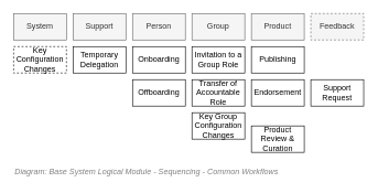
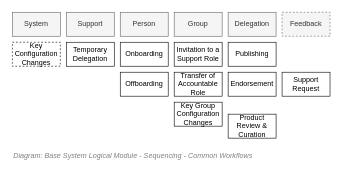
  <mxCell id="0" />
  <mxCell id="1" value="Title/Diagram" parent="0" />
  <mxCell id="2" value="&lt;font style=&quot;font-size: 12px&quot;&gt;&lt;span&gt;Diagram: Base System Logical Module - Sequencing - Common Workflows&lt;/span&gt;&lt;/font&gt;" style="text;strokeColor=none;fillColor=none;html=1;fontSize=10;fontStyle=2;verticalAlign=middle;align=left;shadow=0;glass=0;comic=0;opacity=30;fontColor=#808080;" vertex="1" parent="1"><mxGeometry x="20" y="250" width="520" height="20" as="geometry" /></mxCell>
  <mxCell id="3" value="Diagram" parent="0" />
  <mxCell id="4" value="Onboarding" style="rounded=0;whiteSpace=wrap;html=1;" vertex="1" parent="3"><mxGeometry x="200" y="70" width="80" height="40" as="geometry" /></mxCell>
  <mxCell id="5" value="Offboarding" style="rounded=0;whiteSpace=wrap;html=1;" vertex="1" parent="3"><mxGeometry x="200" y="120" width="80" height="40" as="geometry" /></mxCell>
  <mxCell id="6" value="Publishing" style="rounded=0;whiteSpace=wrap;html=1;" vertex="1" parent="3"><mxGeometry x="380" y="70" width="80" height="40" as="geometry" /></mxCell>
  <mxCell id="7" value="Product Review &amp;amp; Curation" style="rounded=0;whiteSpace=wrap;html=1;" vertex="1" parent="3"><mxGeometry x="380" y="190" width="80" height="40" as="geometry" /></mxCell>
  <mxCell id="8" value="Person" style="rounded=0;whiteSpace=wrap;html=1;fillColor=#f5f5f5;strokeColor=#666666;fontColor=#333333;" vertex="1" parent="3"><mxGeometry x="200" y="20" width="80" height="40" as="geometry" /></mxCell>
- <mxCell id="9" value="Product" style="rounded=0;whiteSpace=wrap;html=1;fillColor=#f5f5f5;strokeColor=#666666;fontColor=#333333;" vertex="1" parent="3"><mxGeometry x="380" y="20" width="80" height="40" as="geometry" /></mxCell>
+ <mxCell id="9" value="Delegation" style="rounded=0;whiteSpace=wrap;html=1;fillColor=#f5f5f5;strokeColor=#666666;fontColor=#333333;" vertex="1" parent="3"><mxGeometry x="380" y="20" width="80" height="40" as="geometry" /></mxCell>
  <mxCell id="10" value="Group" style="rounded=0;whiteSpace=wrap;html=1;fillColor=#f5f5f5;strokeColor=#666666;fontColor=#333333;" vertex="1" parent="3"><mxGeometry x="290" y="20" width="80" height="40" as="geometry" /></mxCell>
- <mxCell id="11" value="Invitation to a Group Role" style="rounded=0;whiteSpace=wrap;html=1;" vertex="1" parent="3"><mxGeometry x="290" y="70" width="80" height="40" as="geometry" /></mxCell>
+ <mxCell id="11" value="Invitation to a Support Role" style="rounded=0;whiteSpace=wrap;html=1;" vertex="1" parent="3"><mxGeometry x="290" y="70" width="80" height="40" as="geometry" /></mxCell>
  <mxCell id="12" value="Transfer of Accountable Role" style="rounded=0;whiteSpace=wrap;html=1;" vertex="1" parent="3"><mxGeometry x="290" y="120" width="80" height="40" as="geometry" /></mxCell>
  <mxCell id="13" value="Support" style="rounded=0;whiteSpace=wrap;html=1;fillColor=#f5f5f5;strokeColor=#666666;fontColor=#333333;" vertex="1" parent="3"><mxGeometry x="110" y="20" width="80" height="40" as="geometry" /></mxCell>
  <mxCell id="14" value="Temporary Delegation" style="rounded=0;whiteSpace=wrap;html=1;" vertex="1" parent="3"><mxGeometry x="110" y="70" width="80" height="40" as="geometry" /></mxCell>
  <mxCell id="15" value="System" style="rounded=0;whiteSpace=wrap;html=1;fillColor=#f5f5f5;strokeColor=#666666;fontColor=#333333;" vertex="1" parent="3"><mxGeometry x="20" y="20" width="80" height="40" as="geometry" /></mxCell>
  <mxCell id="16" value="Key Configuration&lt;br&gt;Changes" style="rounded=0;whiteSpace=wrap;html=1;dashed=1;" vertex="1" parent="3"><mxGeometry x="20" y="70" width="80" height="40" as="geometry" /></mxCell>
  <mxCell id="17" value="Key Group Configuration&lt;br&gt;Changes" style="rounded=0;whiteSpace=wrap;html=1;" vertex="1" parent="3"><mxGeometry x="290" y="170" width="80" height="40" as="geometry" /></mxCell>
  <mxCell id="18" value="Endorsement" style="rounded=0;whiteSpace=wrap;html=1;" vertex="1" parent="3"><mxGeometry x="380" y="120" width="80" height="40" as="geometry" /></mxCell>
  <mxCell id="19" value="Feedback" style="rounded=0;whiteSpace=wrap;html=1;fillColor=#f5f5f5;strokeColor=#666666;fontColor=#333333;dashed=1;" vertex="1" parent="3"><mxGeometry x="470" y="20" width="80" height="40" as="geometry" /></mxCell>
  <mxCell id="20" value="Support&lt;br&gt;Request" style="rounded=0;whiteSpace=wrap;html=1;" vertex="1" parent="3"><mxGeometry x="470" y="120" width="80" height="40" as="geometry" /></mxCell>
